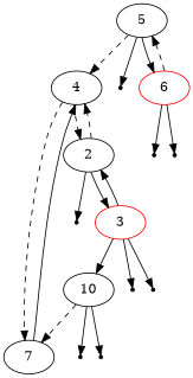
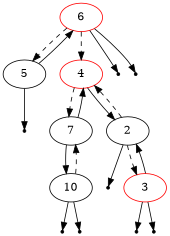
  digraph {
    node [shape=point]
-   4 [color=black shape=""]
+   4 [color=red shape=""]
    7 [shape=""]
    2 [shape=""]
    10 [shape=""]
    null0
    null1
    null5
    3 [color=red shape=""]
    5 [shape=""]
    null2
    6 [color=red shape=""]
    null6
    null7
    null3
    null4
    4 -> 7 [style=dashed]
-   4 -> 2 [style=dashed]
+   4 -> 2
    7 -> 4
-   3 -> 10
+   7 -> 10
    2 -> 4 [style=dashed]
    2 -> null5
-   2 -> 3
+   2 -> 3 [style=dashed]
    10 -> 7 [style=dashed]
    10 -> null0
    10 -> null1
    3 -> 2 [style=solid]
    3 -> null6
    3 -> null7
-   5 -> 4 [style=dashed]
+   6 -> 4 [style=dashed]
    5 -> null2
    5 -> 6
    6 -> 5 [style=dashed]
    6 -> null3
    6 -> null4
  }
